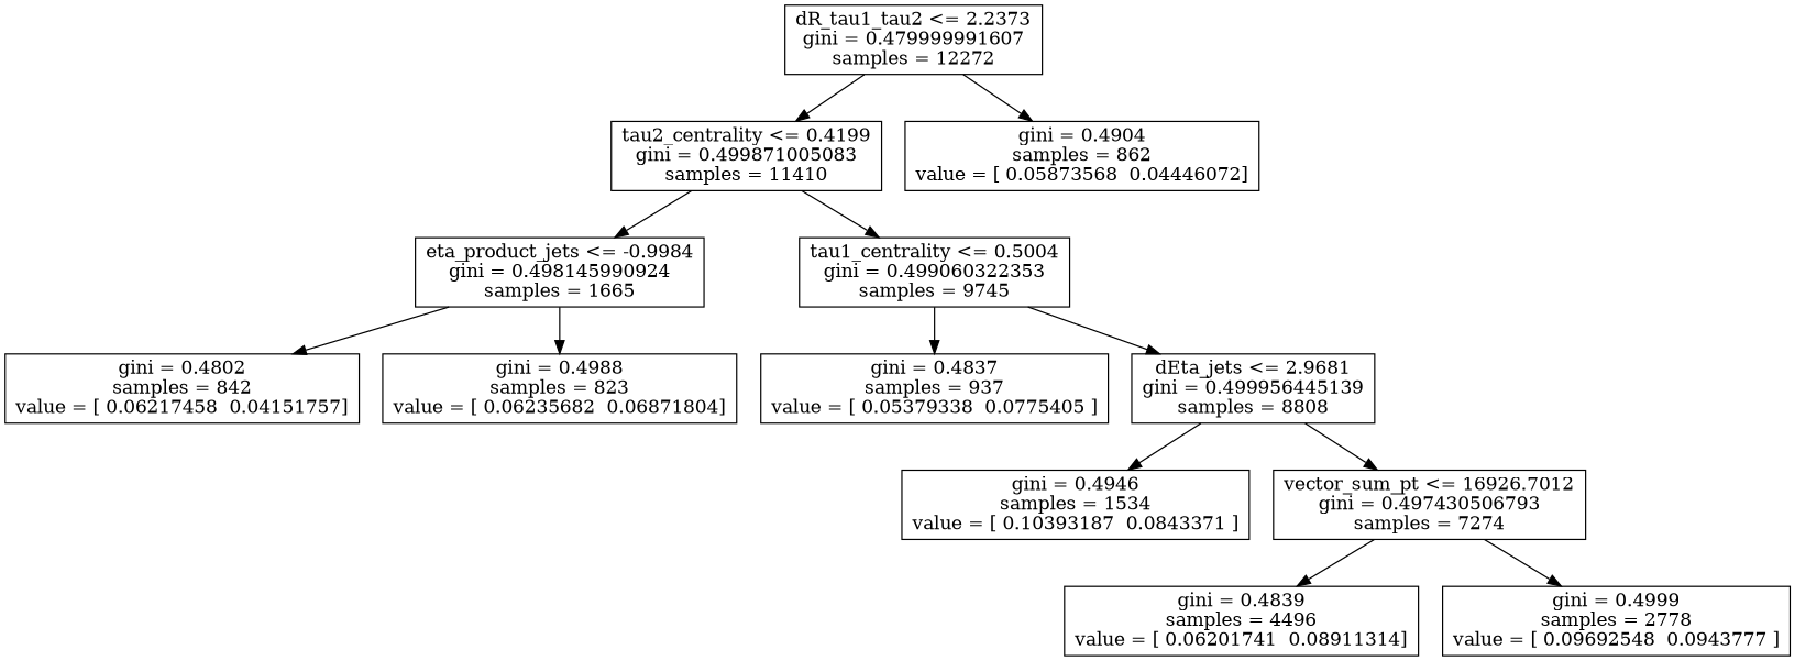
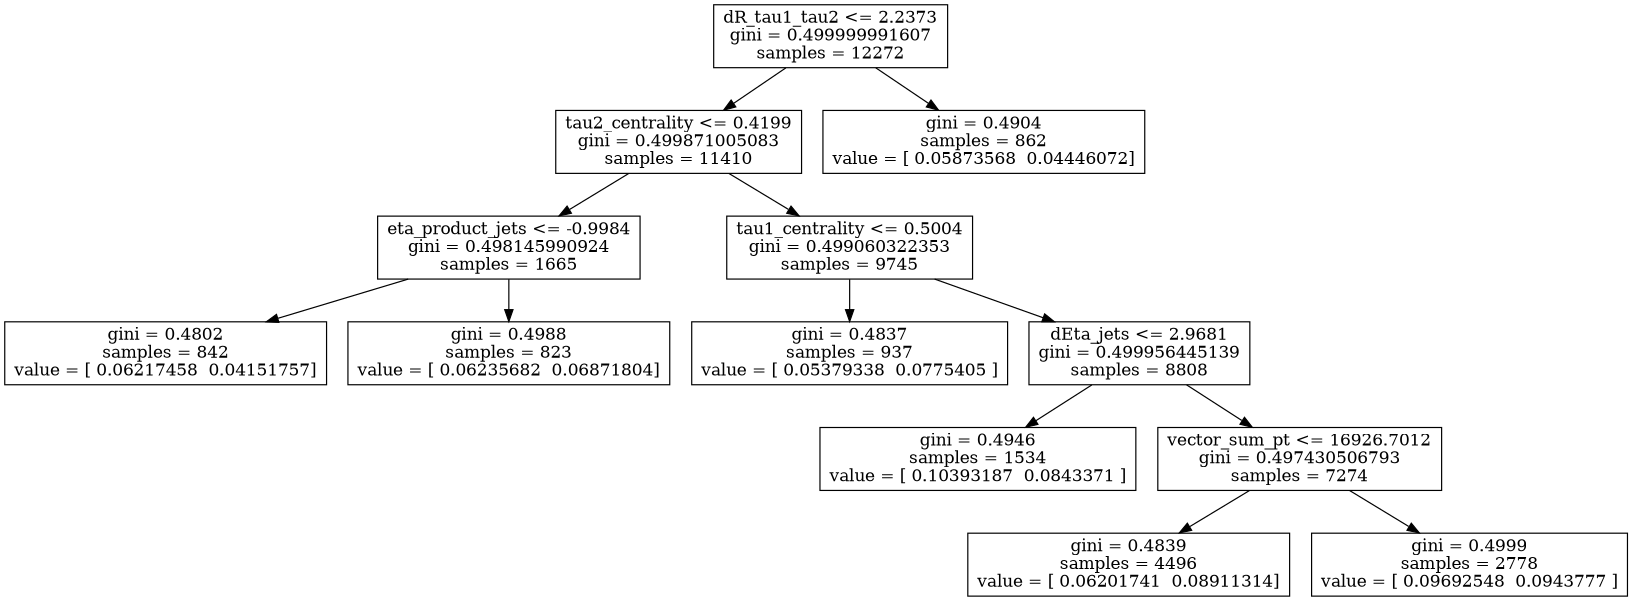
  digraph {
    node [shape=box]
-   n1 [label="dR_tau1_tau2 <= 2.2373\ngini = 0.479999991607\nsamples = 12272"]
+   n1 [label="dR_tau1_tau2 <= 2.2373\ngini = 0.499999991607\nsamples = 12272"]
    n2 [label="tau2_centrality <= 0.4199\ngini = 0.499871005083\nsamples = 11410"]
    n3 [label="gini = 0.4904\nsamples = 862\nvalue = [ 0.05873568  0.04446072]"]
    n4 [label="eta_product_jets <= -0.9984\ngini = 0.498145990924\nsamples = 1665"]
    n5 [label="tau1_centrality <= 0.5004\ngini = 0.499060322353\nsamples = 9745"]
    n6 [label="gini = 0.4802\nsamples = 842\nvalue = [ 0.06217458  0.04151757]"]
    n7 [label="gini = 0.4988\nsamples = 823\nvalue = [ 0.06235682  0.06871804]"]
    n8 [label="gini = 0.4837\nsamples = 937\nvalue = [ 0.05379338  0.0775405 ]"]
    n9 [label="dEta_jets <= 2.9681\ngini = 0.499956445139\nsamples = 8808"]
    n10 [label="gini = 0.4946\nsamples = 1534\nvalue = [ 0.10393187  0.0843371 ]"]
    n11 [label="vector_sum_pt <= 16926.7012\ngini = 0.497430506793\nsamples = 7274"]
    n12 [label="gini = 0.4839\nsamples = 4496\nvalue = [ 0.06201741  0.08911314]"]
    n13 [label="gini = 0.4999\nsamples = 2778\nvalue = [ 0.09692548  0.0943777 ]"]
    n1 -> n2
    n1 -> n3
    n2 -> n4
    n2 -> n5
    n4 -> n6
    n4 -> n7
    n5 -> n8
    n5 -> n9
    n9 -> n10
    n9 -> n11
    n11 -> n12
    n11 -> n13
  }
